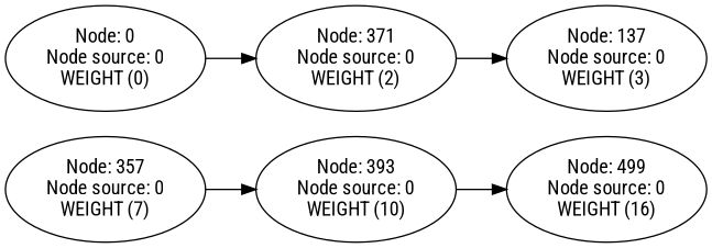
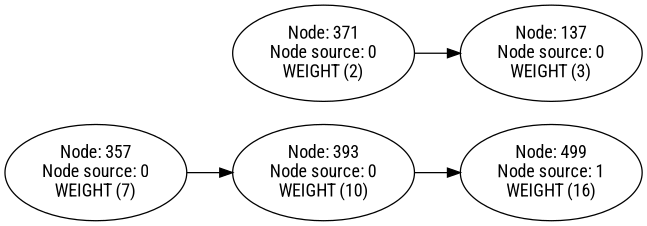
  digraph {
    fontname="Roboto Condensed"
    rankdir=LR
    node [fontname="Roboto Condensed"]
    edge [fontname="Roboto Condensed"]
-   n1 [label="Node: 499\nNode source: 0\nWEIGHT (16)"]
+   n1 [label="Node: 499\nNode source: 1\nWEIGHT (16)"]
    n2 [label="Node: 393\nNode source: 0\nWEIGHT (10)"]
    n3 [label="Node: 357\nNode source: 0\nWEIGHT (7)"]
    n4 [label="Node: 137\nNode source: 0\nWEIGHT (3)"]
    n5 [label="Node: 371\nNode source: 0\nWEIGHT (2)"]
-   n6 [label="Node: 0\nNode source: 0\nWEIGHT (0)"]
    n2 -> n1
    n3 -> n2
    n5 -> n4
-   n6 -> n5
  }
